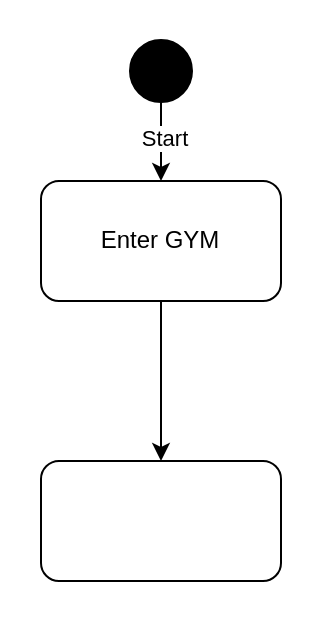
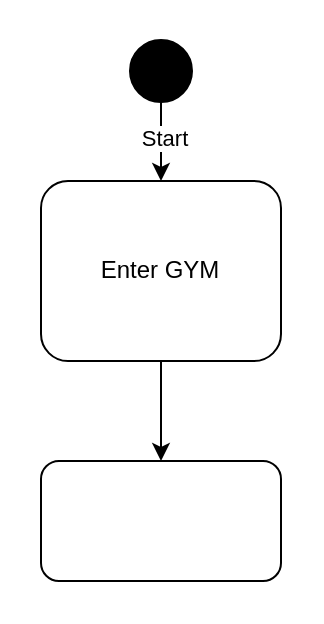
  <mxCell id="0" />
  <mxCell id="1" parent="0" />
  <mxCell id="2" value="" style="edgeStyle=orthogonalEdgeStyle;rounded=0;orthogonalLoop=1;jettySize=auto;html=1;" edge="1" parent="1" source="3" target="7"><mxGeometry relative="1" as="geometry" /></mxCell>
- <mxCell id="3" value="Enter GYM" style="rounded=1;whiteSpace=wrap;html=1;" parent="1" vertex="1"><mxGeometry x="20" y="90" width="120" height="60" as="geometry" /></mxCell>
+ <mxCell id="3" value="Enter GYM" style="rounded=1;whiteSpace=wrap;html=1;" parent="1" vertex="1"><mxGeometry x="20" y="90" width="120" height="90" as="geometry" /></mxCell>
  <mxCell id="4" style="edgeStyle=orthogonalEdgeStyle;rounded=0;orthogonalLoop=1;jettySize=auto;html=1;exitX=0.5;exitY=1;exitDx=0;exitDy=0;exitPerimeter=0;entryX=0.5;entryY=0;entryDx=0;entryDy=0;" parent="1" source="6" target="3" edge="1"><mxGeometry relative="1" as="geometry" /></mxCell>
  <mxCell id="5" value="Start" style="edgeLabel;html=1;align=center;verticalAlign=middle;resizable=0;points=[];" parent="4" vertex="1" connectable="0"><mxGeometry x="-0.1" y="1" relative="1" as="geometry"><mxPoint as="offset" /></mxGeometry></mxCell>
  <mxCell id="6" value="" style="strokeWidth=2;html=1;shape=mxgraph.flowchart.start_2;whiteSpace=wrap;fillColor=#000000;" parent="1" vertex="1"><mxGeometry x="65" y="20" width="30" height="30" as="geometry" /></mxCell>
  <mxCell id="7" value="" style="whiteSpace=wrap;html=1;rounded=1;" vertex="1" parent="1"><mxGeometry x="20" y="230" width="120" height="60" as="geometry" /></mxCell>
